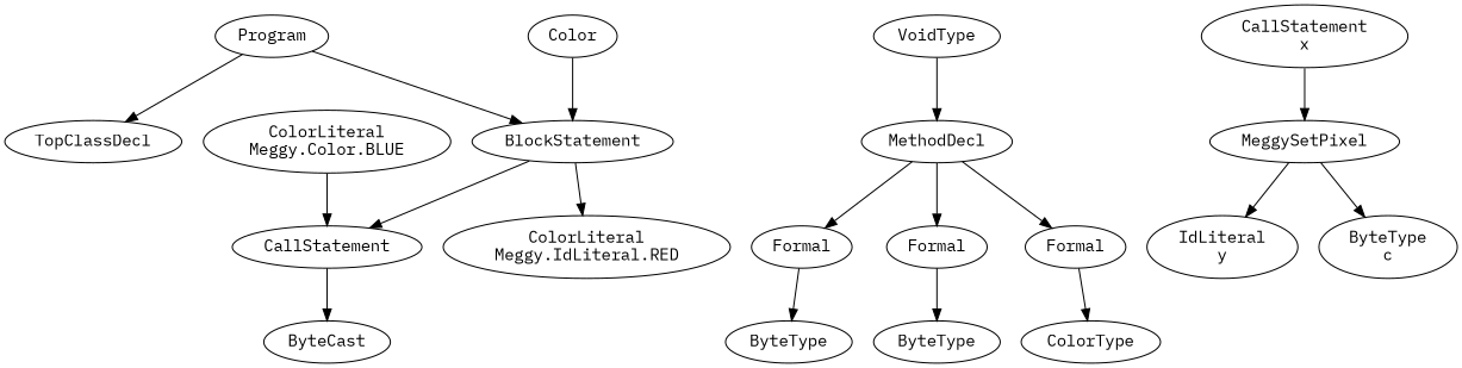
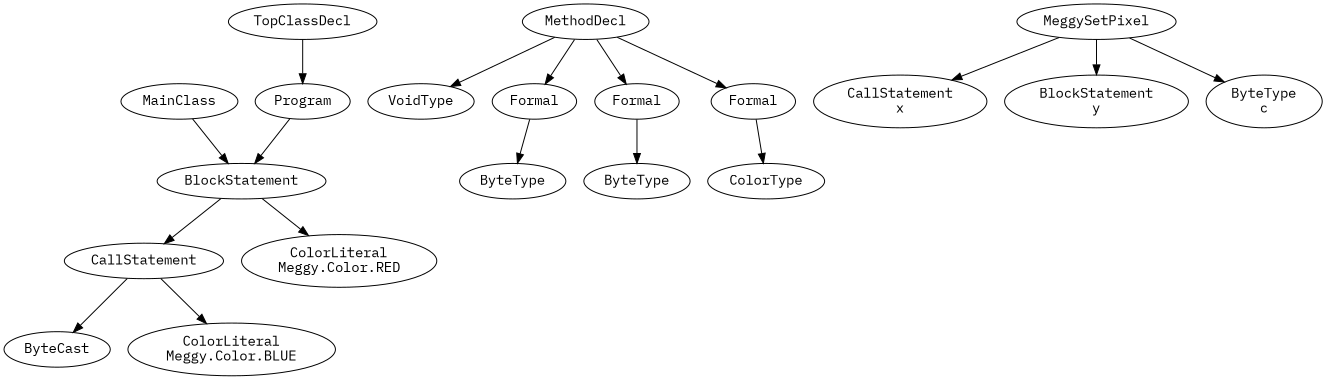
  digraph {
    fontname="IBM Plex Mono"
    node [fontname="IBM Plex Mono"]
    edge [fontname="IBM Plex Mono"]
    n1 [label=Program]
    n2 [label=TopClassDecl]
    n3 [label=BlockStatement]
-   n4 [label=Color]
+   n4 [label=MainClass]
    n5 [label=CallStatement]
-   n6 [label="ColorLiteral\nMeggy.IdLiteral.RED"]
+   n6 [label="ColorLiteral\nMeggy.Color.RED"]
    n7 [label=ByteCast]
    n8 [label="ColorLiteral\nMeggy.Color.BLUE"]
    n9 [label=MethodDecl]
    n10 [label=VoidType]
    n11 [label=Formal]
    n12 [label=Formal]
    n13 [label=Formal]
    n14 [label=ByteType]
    n15 [label=ByteType]
    n16 [label=ColorType]
    n17 [label=MeggySetPixel]
    n18 [label="CallStatement\nx"]
-   n19 [label="IdLiteral\ny"]
+   n19 [label="BlockStatement\ny"]
    n20 [label="ByteType\nc"]
-   n1 -> n2
+   n2 -> n1
    n1 -> n3
    n3 -> n5
    n3 -> n6
    n4 -> n3
    n5 -> n7
-   n8 -> n5
-   n10 -> n9
+   n5 -> n8
+   n9 -> n10
    n9 -> n11
    n9 -> n12
    n9 -> n13
    n11 -> n14
    n12 -> n15
    n13 -> n16
-   n18 -> n17
+   n17 -> n18
    n17 -> n19
    n17 -> n20
  }
